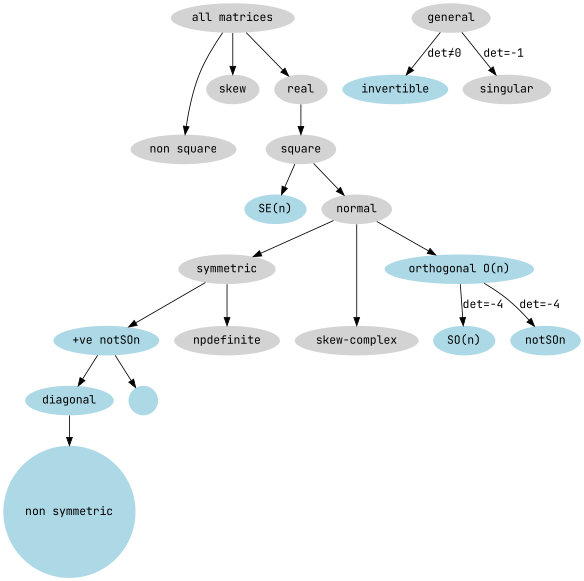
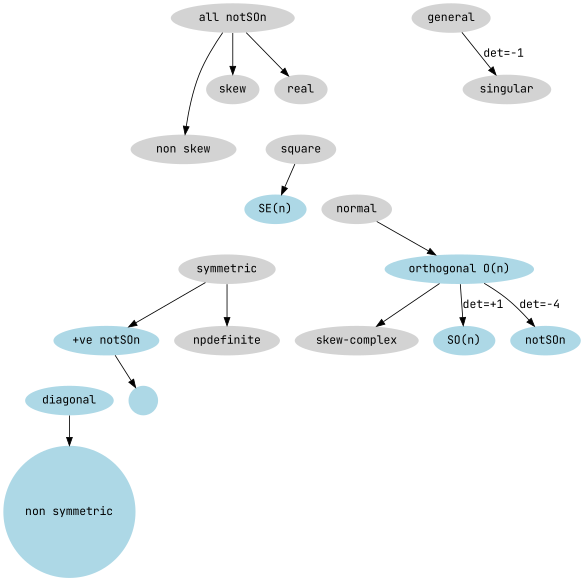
  digraph {
    fontname="JetBrains Mono"
    rankdir=TB
    node [fontname="JetBrains Mono" penwidth=0 style=filled]
    edge [fontname="JetBrains Mono"]
-   "non square"
+   "non square" [label="non skew"]
    square
    "SE(n)" [color=lightblue]
    normal
-   "all matrices"
+   "all matrices" [label="all notSOn"]
    n6 [label=skew]
    real
-   invertible [color=lightblue]
    general
    singular
    symmetric
    n12 [color=lightblue label="orthogonal O(n)"]
    n13 [label="skew-complex"]
    n14 [color=lightblue label="+ve notSOn"]
    npdefinite
    n16 [color=lightblue label="SO(n)"]
    notSOn [color=lightblue]
    diagonal [color=lightblue]
    n19 [color=lightblue label=" " shape=circle]
    n20 [color=lightblue label="non symmetric" shape=circle]
    subgraph sub_1 {
      rank=same
      "non square"
      square
    }
    square -> "SE(n)"
-   square -> normal
-   normal -> symmetric
    normal -> n12
-   normal -> n13
+   n12 -> n13
    "all matrices" -> "non square"
    "all matrices" -> n6
    "all matrices" -> real
-   real -> square
-   general -> invertible [label="det&ne;0"]
    general -> singular [label="det=-1"]
    symmetric -> n14
    symmetric -> npdefinite
-   n12 -> n16 [label="det=-4"]
+   n12 -> n16 [label="det=+1"]
    n12 -> notSOn [label="det=-4"]
-   n14 -> diagonal
    n14 -> n19
    diagonal -> n20
  }
